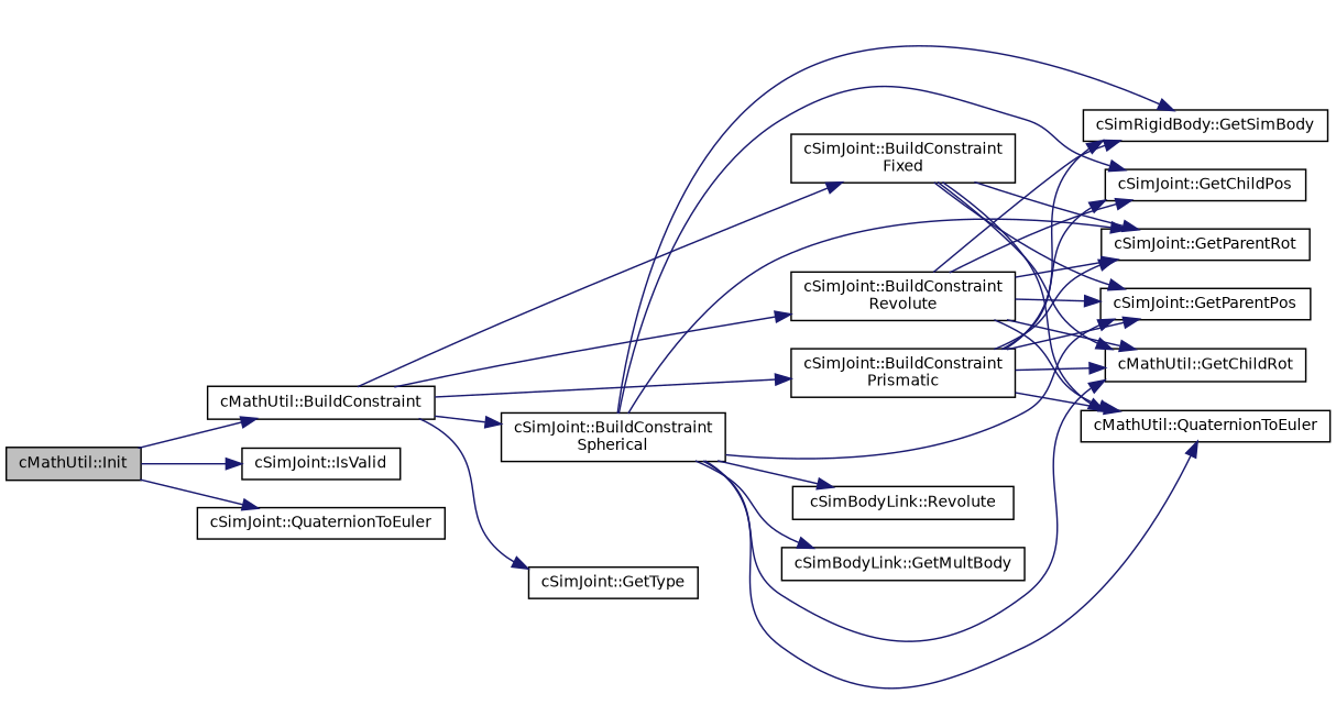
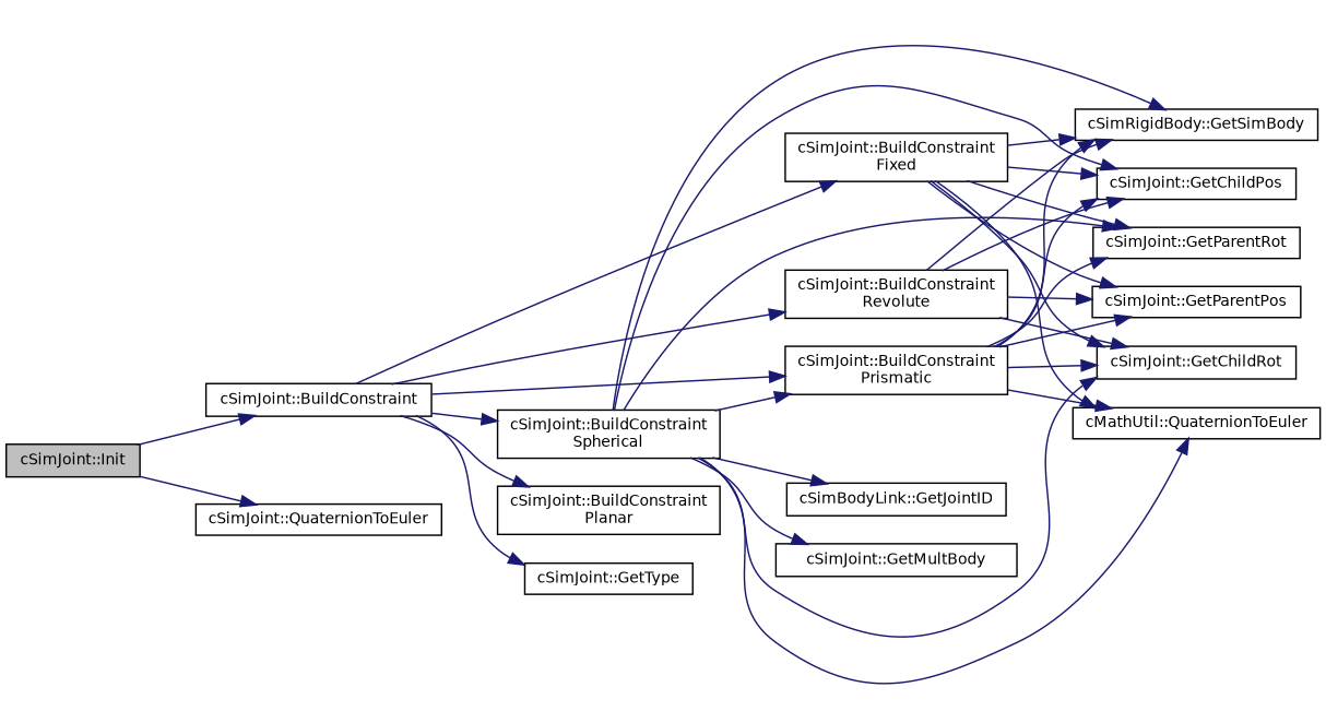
  digraph {
    rankdir=LR
    node [color=black fillcolor=white fontname=Helvetica fontsize=10 shape=record style=filled]
    edge [color=midnightblue fontname=Helvetica fontsize=10 labelfontname=Helvetica labelfontsize=10 style=solid]
-   n1 [fillcolor=grey75 fontcolor=black height=0.2 label="cMathUtil::Init" width=0.4]
-   n2 [height=0.2 label="cMathUtil::BuildConstraint" width=0.4]
-   n3 [height=0.2 label="cSimJoint::IsValid" width=0.4]
+   n1 [fillcolor=grey75 fontcolor=black height=0.2 label="cSimJoint::Init" width=0.4]
+   n2 [height=0.2 label="cSimJoint::BuildConstraint" width=0.4]
    n4 [height=0.2 label="cSimJoint::QuaternionToEuler" width=0.4]
    n5 [height=0.2 label="cSimJoint::BuildConstraint\lFixed" width=0.4]
+   n6 [height=0.2 label="cSimJoint::BuildConstraint\lPlanar" width=0.4]
    n7 [height=0.2 label="cSimJoint::BuildConstraint\lPrismatic" width=0.4]
    n8 [height=0.2 label="cSimJoint::BuildConstraint\lRevolute" width=0.4]
    n9 [height=0.2 label="cSimJoint::BuildConstraint\lSpherical" width=0.4]
    n10 [height=0.2 label="cSimJoint::GetType" width=0.4]
    n11 [height=0.2 label="cSimJoint::GetChildPos" width=0.4]
-   n12 [height=0.2 label="cMathUtil::GetChildRot" width=0.4]
+   n12 [height=0.2 label="cSimJoint::GetChildRot" width=0.4]
    n13 [height=0.2 label="cSimJoint::GetParentPos" width=0.4]
    n14 [height=0.2 label="cSimJoint::GetParentRot" width=0.4]
    n15 [height=0.2 label="cSimRigidBody::GetSimBody" width=0.4]
    n16 [height=0.2 label="cMathUtil::QuaternionToEuler" width=0.4]
-   n17 [height=0.2 label="cSimBodyLink::Revolute" width=0.4]
-   n18 [height=0.2 label="cSimBodyLink::GetMultBody" width=0.4]
+   n17 [height=0.2 label="cSimBodyLink::GetJointID" width=0.4]
+   n18 [height=0.2 label="cSimJoint::GetMultBody" width=0.4]
    n1 -> n2
-   n1 -> n3
    n1 -> n4
    n2 -> n5
+   n2 -> n6
    n2 -> n7
    n2 -> n8
    n2 -> n9
    n2 -> n10
+   n5 -> n11
    n5 -> n12
    n5 -> n13
    n5 -> n14
+   n5 -> n15
    n5 -> n16
    n7 -> n11
    n7 -> n12
    n7 -> n13
    n7 -> n14
    n7 -> n15
    n7 -> n16
    n8 -> n11
    n8 -> n12
    n8 -> n13
-   n8 -> n14
    n8 -> n15
-   n8 -> n16
    n9 -> n11
    n9 -> n12
-   n9 -> n13
+   n9 -> n7
    n9 -> n14
    n9 -> n15
    n9 -> n16
    n9 -> n17
    n9 -> n18
  }
